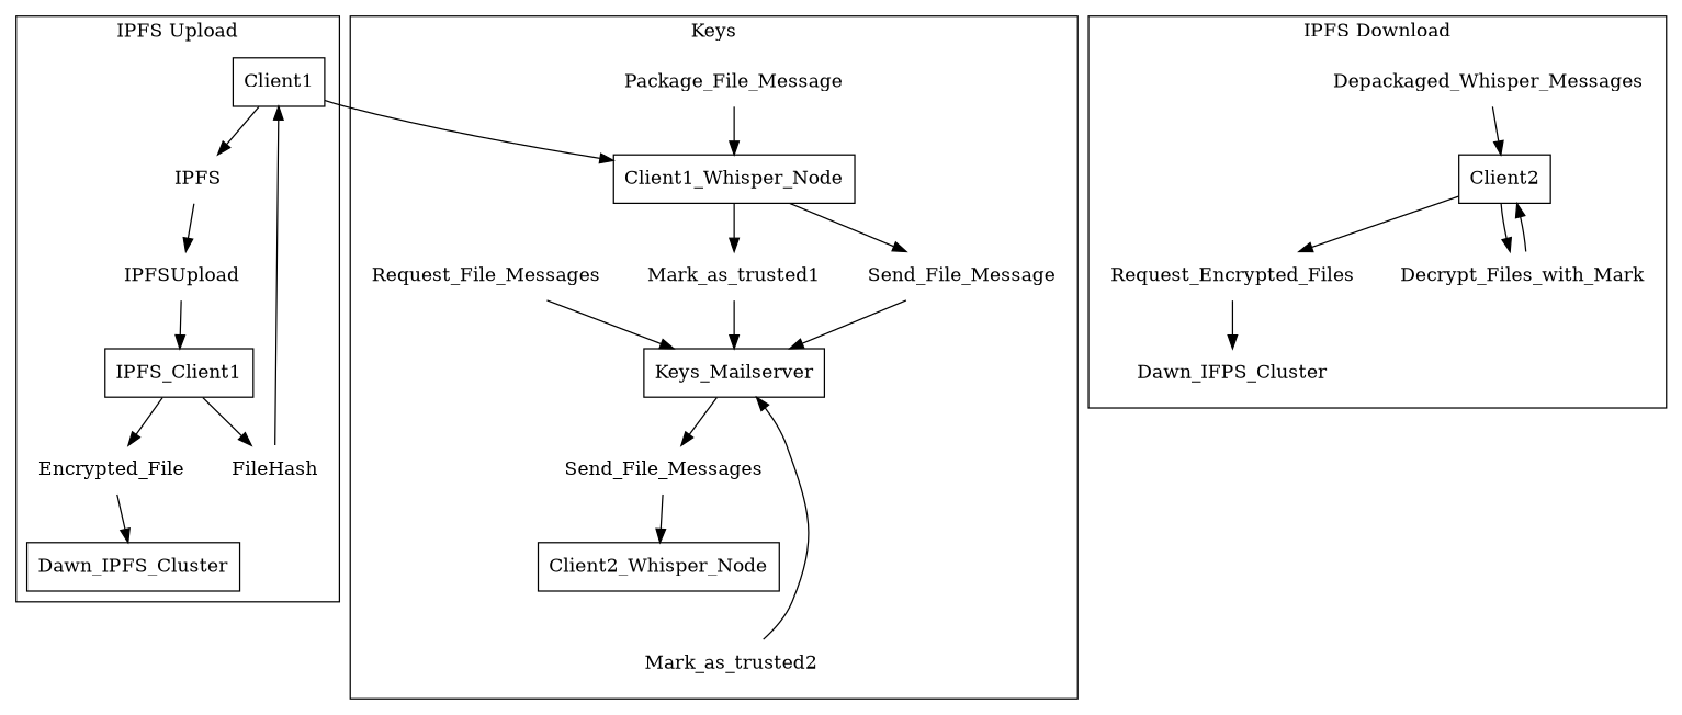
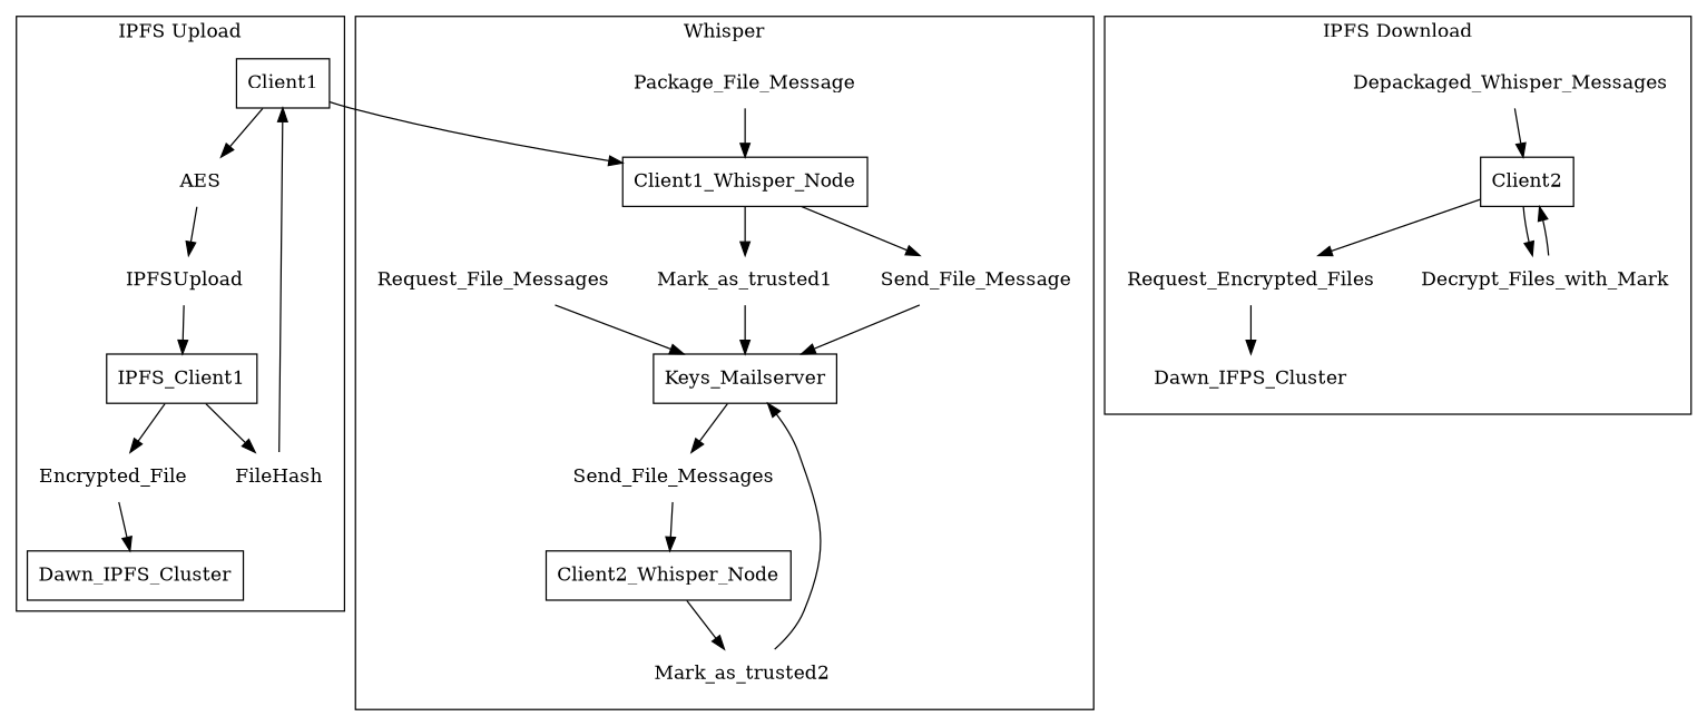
  digraph {
    node [shape=none]
    Client1 [shape=box]
-   AES [label=IPFS]
+   AES
    IPFS_Client1 [shape=box]
    FileHash
    Encrypted_File
    Dawn_IPFS_Cluster [shape=box]
    IPFSUpload
    Package_File_Message
    Client1_Whisper_Node [shape=box]
    Mark_as_trusted1
    Send_File_Message
    n12 [label=Keys_Mailserver shape=box]
    Send_File_Messages
    Client2_Whisper_Node [shape=box]
    Mark_as_trusted2
    Request_File_Messages
    Depackaged_Whisper_Messages
    Client2 [shape=box]
    Request_Encrypted_Files
    n20 [label=Decrypt_Files_with_Mark]
    Dawn_IFPS_Cluster
    subgraph cluster_1 {
      label="IPFS Upload"
      Client1
      AES
      IPFS_Client1
      FileHash
      Encrypted_File
      Dawn_IPFS_Cluster
      IPFSUpload
    }
    subgraph cluster_2 {
-     label=Keys
+     label=Whisper
      Package_File_Message
      Client1_Whisper_Node
      Mark_as_trusted1
      Send_File_Message
      n12
      Send_File_Messages
      Client2_Whisper_Node
      Mark_as_trusted2
      Request_File_Messages
    }
    subgraph cluster_3 {
      label="IPFS Download"
      Depackaged_Whisper_Messages
      Client2
      Request_Encrypted_Files
      n20
      Dawn_IFPS_Cluster
    }
    Client1 -> AES
    Client1 -> Client1_Whisper_Node
    AES -> IPFSUpload
    IPFS_Client1 -> FileHash
    IPFS_Client1 -> Encrypted_File
    FileHash -> Client1
    Encrypted_File -> Dawn_IPFS_Cluster
    IPFSUpload -> IPFS_Client1
    Package_File_Message -> Client1_Whisper_Node
    Client1_Whisper_Node -> Mark_as_trusted1
    Client1_Whisper_Node -> Send_File_Message
    Mark_as_trusted1 -> n12
    Send_File_Message -> n12
    n12 -> Send_File_Messages
    Send_File_Messages -> Client2_Whisper_Node
+   Client2_Whisper_Node -> Mark_as_trusted2
    Mark_as_trusted2 -> n12
    Request_File_Messages -> n12
    Depackaged_Whisper_Messages -> Client2
    Client2 -> Request_Encrypted_Files
    Client2 -> n20
    Request_Encrypted_Files -> Dawn_IFPS_Cluster
    n20 -> Client2
  }
